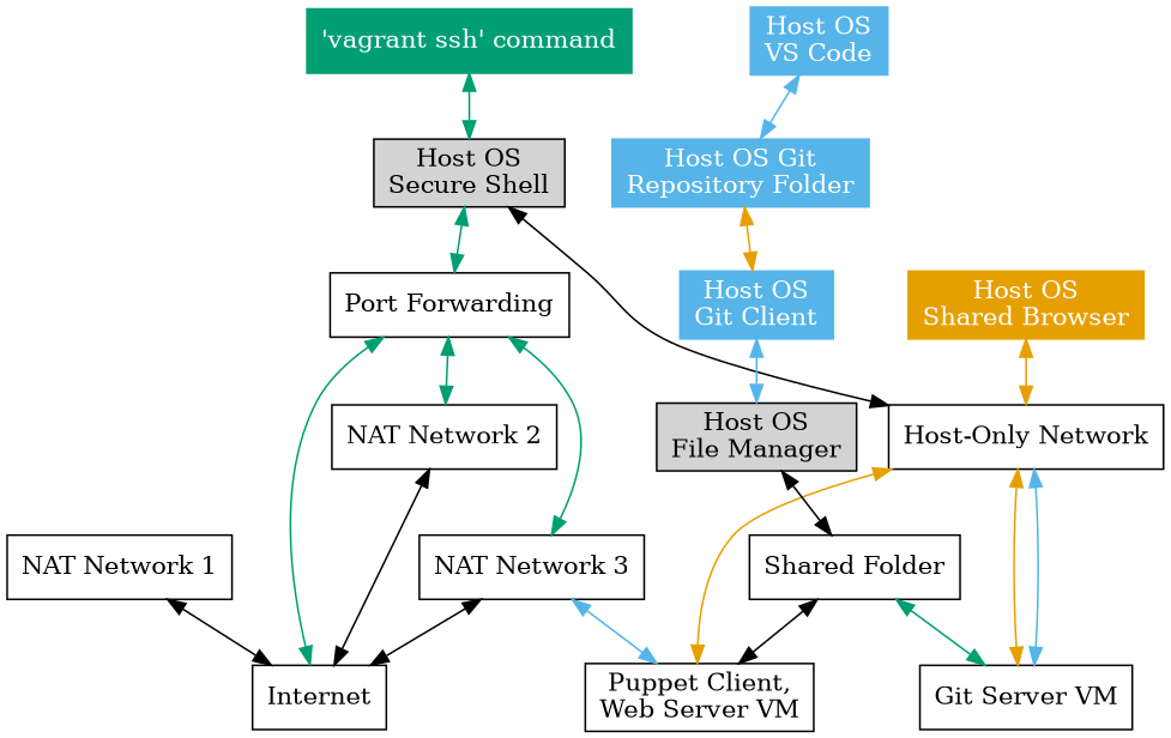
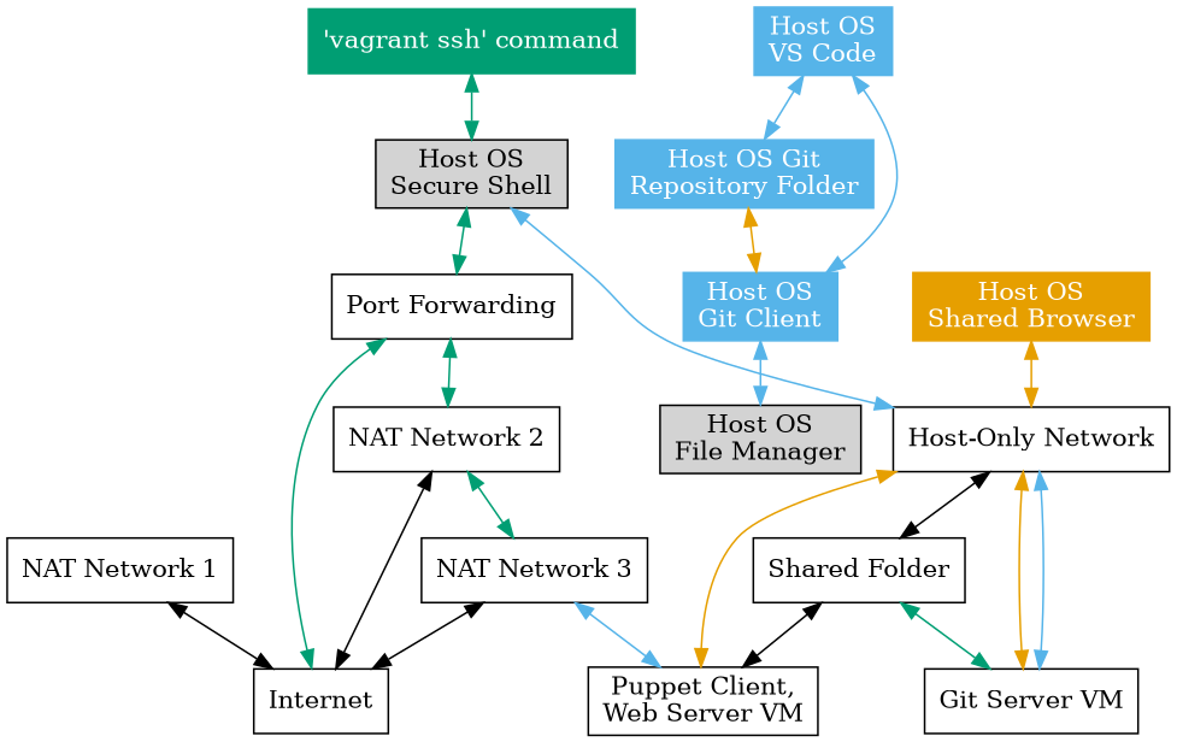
  digraph {
    node [shape=rect]
    edge [color="#56B4E9" dir=both]
    n1 [label="Host OS\nSecure Shell" style=filled]
    n2 [label="Host-Only Network"]
    n3 [label="Port Forwarding"]
    n4 [label="Git Server VM"]
    n5 [label="Puppet Client,\nWeb Server VM"]
    n6 [label=Internet]
    n7 [label="NAT Network 2"]
    n8 [label="NAT Network 3"]
    n9 [color="#56B4E9" fontcolor=white label="Host OS\nGit Client" style=filled]
    n10 [label="Host OS\nFile Manager" style=filled]
    n11 [color="#e69f00" fontcolor=white label="Host OS\nShared Browser" style=filled]
    n12 [color="#009E73" fontcolor=white label="'vagrant ssh' command" style=filled]
    n13 [color="#56B4E9" fontcolor=white label="Host OS\nVS Code" style=filled]
    n14 [color="#56B4E9" fontcolor=white label="Host OS Git\nRepository Folder" style=filled]
    n15 [label="NAT Network 1"]
    n16 [label="Shared Folder"]
-   n1 -> n2 [color=black]
+   n1 -> n2
    n1 -> n3 [color="#009E73"]
    n2 -> n4 [color="#e69f00"]
    n2 -> n4
    n2 -> n5 [color="#e69f00"]
    n3 -> n6 [color="#009E73"]
    n3 -> n7 [color="#009E73"]
-   n3 -> n8 [color="#009E73"]
+   n7 -> n8 [color="#009E73"]
    n7 -> n6 [color=""]
    n8 -> n5
    n8 -> n6 [color=""]
    n9 -> n10
-   n10 -> n16 [color=""]
+   n2 -> n16 [color=""]
    n11 -> n2 [color="#e69f00"]
    n12 -> n1 [color="#009E73"]
+   n13 -> n9
    n13 -> n14
    n14 -> n9 [color="#e69f00"]
    n15 -> n6 [color=""]
    n16 -> n4 [color="#009E73"]
    n16 -> n5 [color=""]
  }
